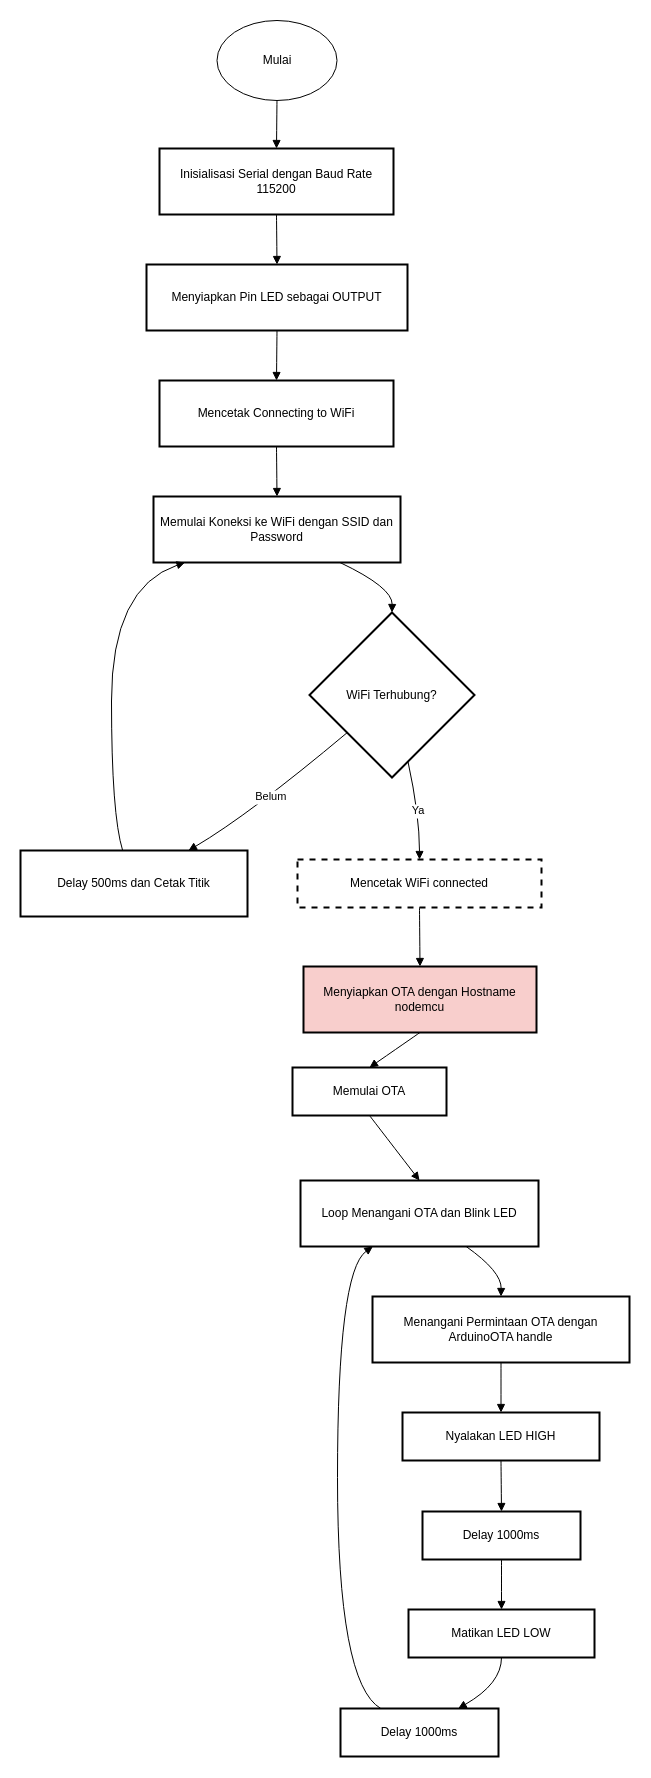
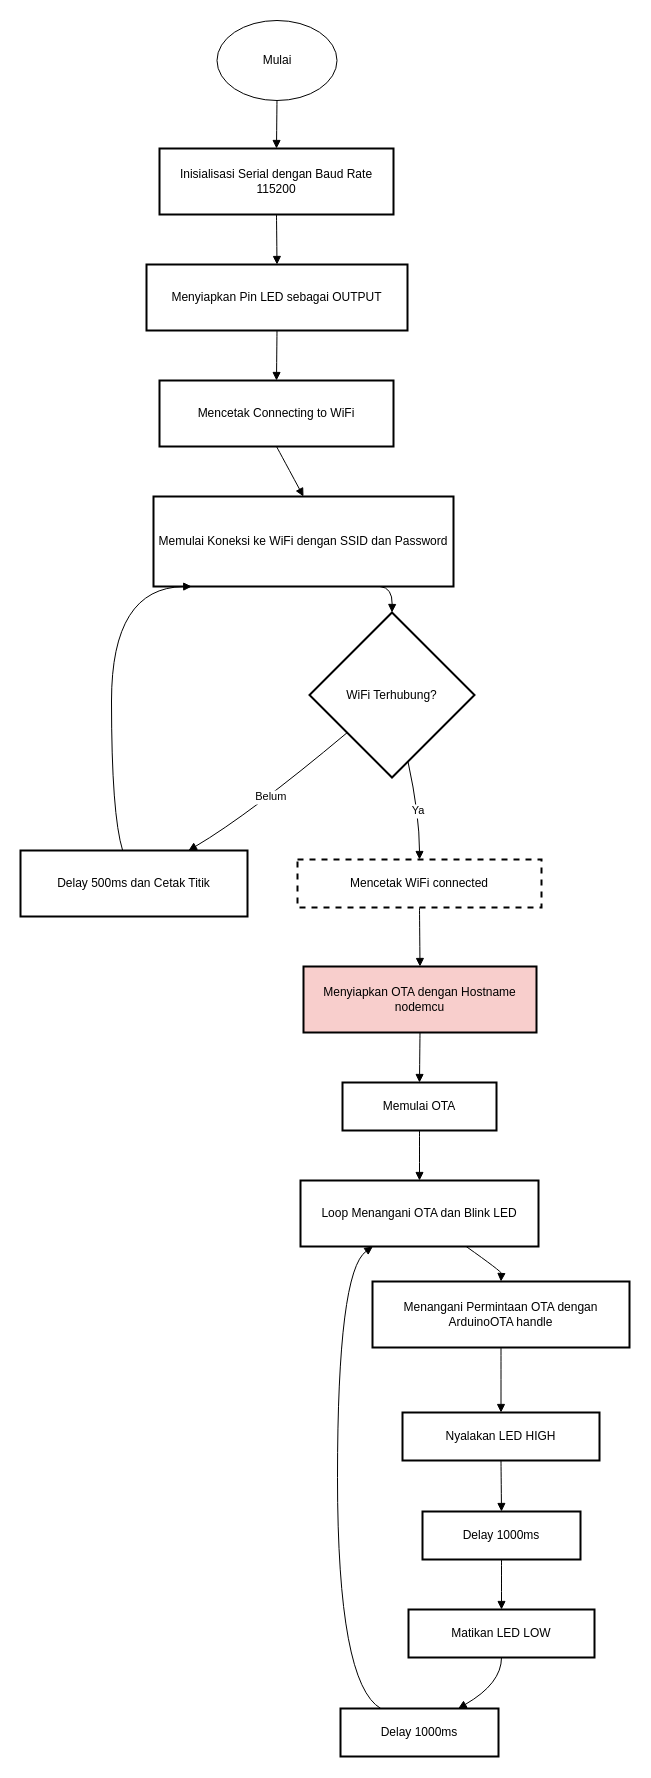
  <mxCell id="0" />
  <mxCell id="1" parent="0" />
  <mxCell id="2" value="Inisialisasi Serial dengan Baud Rate 115200" style="whiteSpace=wrap;strokeWidth=2;" vertex="1" parent="1"><mxGeometry x="159" y="148" width="234" height="66" as="geometry" /></mxCell>
  <mxCell id="3" value="Menyiapkan Pin LED sebagai OUTPUT" style="whiteSpace=wrap;strokeWidth=2;" vertex="1" parent="1"><mxGeometry x="146" y="264" width="261" height="66" as="geometry" /></mxCell>
  <mxCell id="4" value="Mencetak Connecting to WiFi" style="whiteSpace=wrap;strokeWidth=2;" vertex="1" parent="1"><mxGeometry x="159" y="380" width="234" height="66" as="geometry" /></mxCell>
- <mxCell id="5" value="Memulai Koneksi ke WiFi dengan SSID dan Password" style="whiteSpace=wrap;strokeWidth=2;" vertex="1" parent="1"><mxGeometry x="153" y="496" width="247" height="66" as="geometry" /></mxCell>
+ <mxCell id="5" value="Memulai Koneksi ke WiFi dengan SSID dan Password" style="whiteSpace=wrap;strokeWidth=2;" vertex="1" parent="1"><mxGeometry x="153" y="496" width="300" height="90" as="geometry" /></mxCell>
  <mxCell id="6" value="WiFi Terhubung?" style="rhombus;strokeWidth=2;whiteSpace=wrap;" vertex="1" parent="1"><mxGeometry x="309" y="612" width="165" height="165" as="geometry" /></mxCell>
  <mxCell id="7" value="Delay 500ms dan Cetak Titik" style="whiteSpace=wrap;strokeWidth=2;" vertex="1" parent="1"><mxGeometry x="20" y="850" width="227" height="66" as="geometry" /></mxCell>
  <mxCell id="8" value="Mencetak WiFi connected" style="whiteSpace=wrap;strokeWidth=2;dashed=1;" vertex="1" parent="1"><mxGeometry x="297" y="859" width="244" height="48" as="geometry" /></mxCell>
  <mxCell id="9" value="Menyiapkan OTA dengan Hostname nodemcu" style="whiteSpace=wrap;strokeWidth=2;fillColor=#f8cecc;" vertex="1" parent="1"><mxGeometry x="303" y="966" width="233" height="66" as="geometry" /></mxCell>
- <mxCell id="10" value="Memulai OTA" style="whiteSpace=wrap;strokeWidth=2;" vertex="1" parent="1"><mxGeometry x="292" y="1067" width="154" height="48" as="geometry" /></mxCell>
+ <mxCell id="10" value="Memulai OTA" style="whiteSpace=wrap;strokeWidth=2;" vertex="1" parent="1"><mxGeometry x="342" y="1082" width="154" height="48" as="geometry" /></mxCell>
  <mxCell id="11" value="Loop Menangani OTA dan Blink LED" style="whiteSpace=wrap;strokeWidth=2;" vertex="1" parent="1"><mxGeometry x="300" y="1180" width="238" height="66" as="geometry" /></mxCell>
- <mxCell id="12" value="Menangani Permintaan OTA dengan ArduinoOTA handle" style="whiteSpace=wrap;strokeWidth=2;" vertex="1" parent="1"><mxGeometry x="372" y="1296" width="257" height="66" as="geometry" /></mxCell>
+ <mxCell id="12" value="Menangani Permintaan OTA dengan ArduinoOTA handle" style="whiteSpace=wrap;strokeWidth=2;" vertex="1" parent="1"><mxGeometry x="372" y="1281" width="257" height="66" as="geometry" /></mxCell>
  <mxCell id="13" value="Nyalakan LED HIGH" style="whiteSpace=wrap;strokeWidth=2;" vertex="1" parent="1"><mxGeometry x="402" y="1412" width="197" height="48" as="geometry" /></mxCell>
  <mxCell id="14" value="Delay 1000ms" style="whiteSpace=wrap;strokeWidth=2;" vertex="1" parent="1"><mxGeometry x="422" y="1511" width="158" height="48" as="geometry" /></mxCell>
  <mxCell id="15" value="Matikan LED LOW" style="whiteSpace=wrap;strokeWidth=2;" vertex="1" parent="1"><mxGeometry x="408" y="1609" width="186" height="48" as="geometry" /></mxCell>
  <mxCell id="16" value="Delay 1000ms" style="whiteSpace=wrap;strokeWidth=2;" vertex="1" parent="1"><mxGeometry x="340" y="1708" width="158" height="48" as="geometry" /></mxCell>
  <mxCell id="17" value="" style="curved=1;startArrow=none;endArrow=block;exitX=0.5;exitY=1.01;entryX=0.5;entryY=0.01;rounded=0;" edge="1" parent="1" target="2"><mxGeometry relative="1" as="geometry"><Array as="points" /><mxPoint x="276.5" y="98" as="sourcePoint" /></mxGeometry></mxCell>
  <mxCell id="18" value="" style="curved=1;startArrow=none;endArrow=block;exitX=0.5;exitY=1.01;entryX=0.5;entryY=0.01;rounded=0;" edge="1" parent="1" source="2" target="3"><mxGeometry relative="1" as="geometry"><Array as="points" /></mxGeometry></mxCell>
  <mxCell id="19" value="" style="curved=1;startArrow=none;endArrow=block;exitX=0.5;exitY=1.01;entryX=0.5;entryY=0.01;rounded=0;" edge="1" parent="1" source="3" target="4"><mxGeometry relative="1" as="geometry"><Array as="points" /></mxGeometry></mxCell>
  <mxCell id="20" value="" style="curved=1;startArrow=none;endArrow=block;exitX=0.5;exitY=1.01;entryX=0.5;entryY=0.01;rounded=0;" edge="1" parent="1" source="4" target="5"><mxGeometry relative="1" as="geometry"><Array as="points" /></mxGeometry></mxCell>
  <mxCell id="21" value="" style="curved=1;startArrow=none;endArrow=block;exitX=0.76;exitY=1.01;entryX=0.5;entryY=0;rounded=0;" edge="1" parent="1" source="5" target="6"><mxGeometry relative="1" as="geometry"><Array as="points"><mxPoint x="392" y="587" /></Array></mxGeometry></mxCell>
  <mxCell id="22" value="Belum" style="curved=1;startArrow=none;endArrow=block;exitX=0;exitY=0.92;entryX=0.74;entryY=0;rounded=0;" edge="1" parent="1" source="6" target="7"><mxGeometry relative="1" as="geometry"><Array as="points"><mxPoint x="249" y="814" /></Array></mxGeometry></mxCell>
  <mxCell id="23" value="" style="curved=1;startArrow=none;endArrow=block;exitX=0.45;exitY=0;entryX=0.12;entryY=1.01;rounded=0;" edge="1" parent="1" source="7" target="5"><mxGeometry relative="1" as="geometry"><Array as="points"><mxPoint x="111" y="814" /><mxPoint x="111" y="587" /></Array></mxGeometry></mxCell>
  <mxCell id="24" value="Ya" style="curved=1;startArrow=none;endArrow=block;exitX=0.62;exitY=1;entryX=0.5;entryY=0;rounded=0;" edge="1" parent="1" source="6" target="8"><mxGeometry relative="1" as="geometry"><Array as="points"><mxPoint x="419" y="814" /></Array></mxGeometry></mxCell>
  <mxCell id="25" value="" style="curved=1;startArrow=none;endArrow=block;exitX=0.5;exitY=1;entryX=0.5;entryY=0;rounded=0;" edge="1" parent="1" source="8" target="9"><mxGeometry relative="1" as="geometry"><Array as="points" /></mxGeometry></mxCell>
  <mxCell id="26" value="" style="curved=1;startArrow=none;endArrow=block;exitX=0.5;exitY=1;entryX=0.5;entryY=0;rounded=0;" edge="1" parent="1" source="9" target="10"><mxGeometry relative="1" as="geometry"><Array as="points" /></mxGeometry></mxCell>
  <mxCell id="27" value="" style="curved=1;startArrow=none;endArrow=block;exitX=0.5;exitY=1.01;entryX=0.5;entryY=0.01;rounded=0;" edge="1" parent="1" source="10" target="11"><mxGeometry relative="1" as="geometry"><Array as="points" /></mxGeometry></mxCell>
  <mxCell id="28" value="" style="curved=1;startArrow=none;endArrow=block;exitX=0.7;exitY=1.01;entryX=0.5;entryY=0.01;rounded=0;" edge="1" parent="1" source="11" target="12"><mxGeometry relative="1" as="geometry"><Array as="points"><mxPoint x="501" y="1271" /></Array></mxGeometry></mxCell>
  <mxCell id="29" value="" style="curved=1;startArrow=none;endArrow=block;exitX=0.5;exitY=1.01;entryX=0.5;entryY=0.01;rounded=0;" edge="1" parent="1" source="12" target="13"><mxGeometry relative="1" as="geometry"><Array as="points" /></mxGeometry></mxCell>
  <mxCell id="30" value="" style="curved=1;startArrow=none;endArrow=block;exitX=0.5;exitY=1.02;entryX=0.5;entryY=0;rounded=0;" edge="1" parent="1" source="13" target="14"><mxGeometry relative="1" as="geometry"><Array as="points" /></mxGeometry></mxCell>
  <mxCell id="31" value="" style="curved=1;startArrow=none;endArrow=block;exitX=0.5;exitY=1;entryX=0.5;entryY=0;rounded=0;" edge="1" parent="1" source="14" target="15"><mxGeometry relative="1" as="geometry"><Array as="points" /></mxGeometry></mxCell>
  <mxCell id="32" value="" style="curved=1;startArrow=none;endArrow=block;exitX=0.5;exitY=1.01;entryX=0.75;entryY=-0.01;rounded=0;" edge="1" parent="1" source="15" target="16"><mxGeometry relative="1" as="geometry"><Array as="points"><mxPoint x="501" y="1683" /></Array></mxGeometry></mxCell>
  <mxCell id="33" value="" style="curved=1;startArrow=none;endArrow=block;exitX=0.25;exitY=-0.01;entryX=0.3;entryY=1.01;rounded=0;" edge="1" parent="1" source="16" target="11"><mxGeometry relative="1" as="geometry"><Array as="points"><mxPoint x="337" y="1683" /><mxPoint x="337" y="1271" /></Array></mxGeometry></mxCell>
  <mxCell id="34" value="Mulai" style="ellipse;whiteSpace=wrap;html=1;" vertex="1" parent="1"><mxGeometry x="216.5" y="20" width="120" height="80" as="geometry" /></mxCell>
